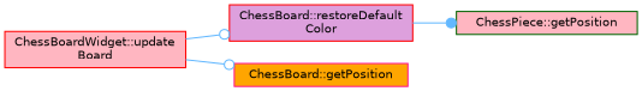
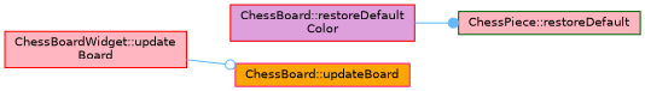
  digraph {
    fontname="DejaVu Sans"
    rankdir=LR
    node [color=red fillcolor=lightpink fontname="DejaVu Sans" fontsize=10 shape=box style=filled]
    edge [arrowhead=odot color=steelblue1 fontname="DejaVu Sans" fontsize=10 labelfontname=Helvetica labelfontsize=10 style=solid]
    n1 [fontcolor=black height=0.2 label="ChessBoardWidget::update\lBoard" width=0.4]
    n2 [fillcolor=plum height=0.2 label="ChessBoard::restoreDefault\lColor" width=0.4]
-   n3 [color=deeppink fillcolor=orange height=0.2 label="ChessBoard::getPosition" width=0.4]
-   n4 [color=darkgreen height=0.2 label="ChessPiece::getPosition" width=0.4]
-   n1 -> n2
+   n3 [color=deeppink fillcolor=orange height=0.2 label="ChessBoard::updateBoard" width=0.4]
+   n4 [color=darkgreen height=0.2 label="ChessPiece::restoreDefault" width=0.4]
    n1 -> n3
    n2 -> n4 [arrowhead=dot]
  }
